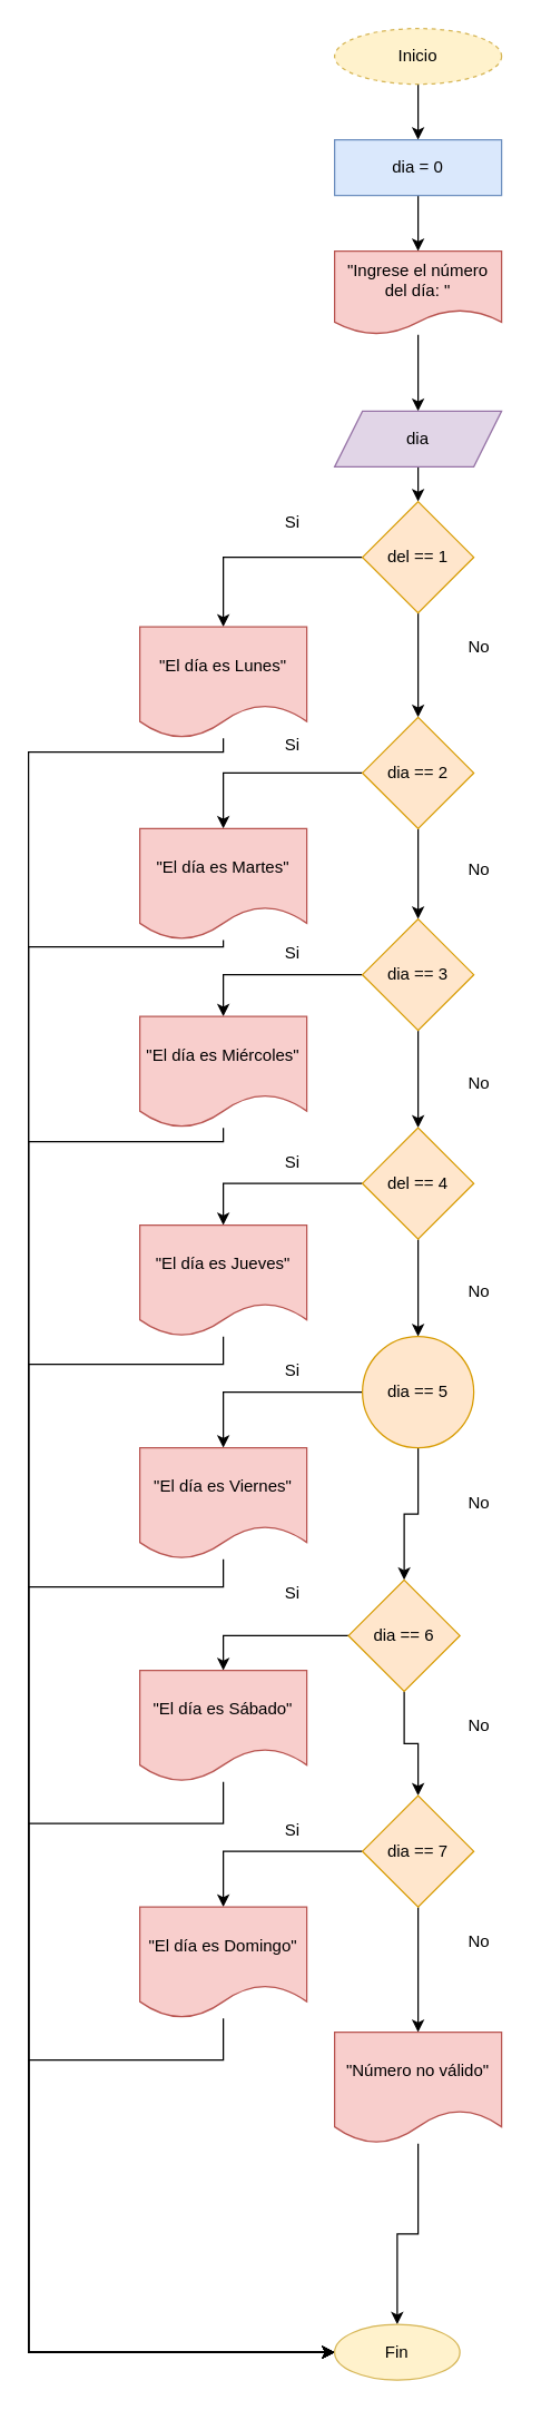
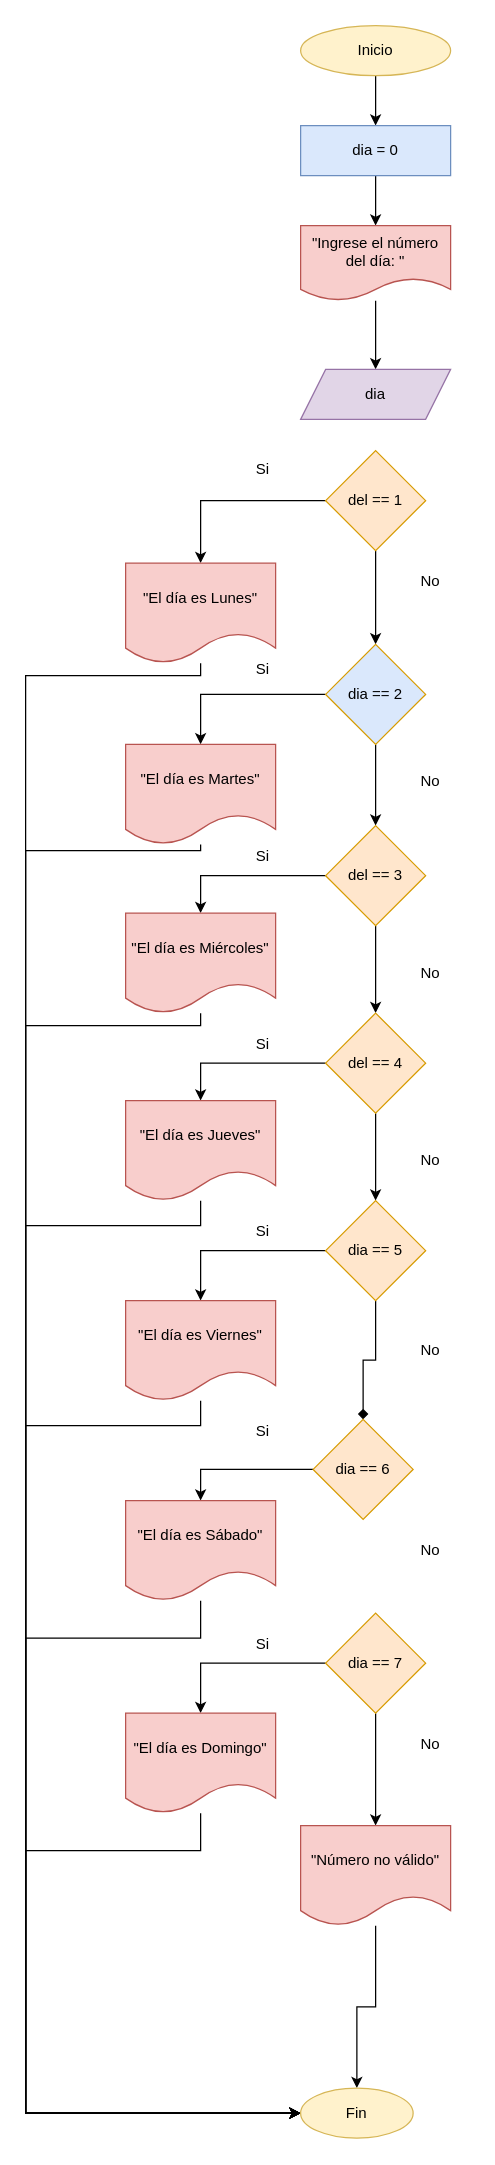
  <mxCell id="0" />
  <mxCell id="1" parent="0" />
  <mxCell id="2" value="" style="edgeStyle=orthogonalEdgeStyle;rounded=0;orthogonalLoop=1;jettySize=auto;html=1;" edge="1" parent="1" source="3"><mxGeometry relative="1" as="geometry"><mxPoint x="300" y="100" as="targetPoint" /></mxGeometry></mxCell>
- <mxCell id="3" value="Inicio" style="ellipse;whiteSpace=wrap;html=1;fillColor=#fff2cc;strokeColor=#d6b656;dashed=1;" vertex="1" parent="1"><mxGeometry x="240" y="20" width="120" height="40" as="geometry" /></mxCell>
+ <mxCell id="3" value="Inicio" style="ellipse;whiteSpace=wrap;html=1;fillColor=#fff2cc;strokeColor=#d6b656;" vertex="1" parent="1"><mxGeometry x="240" y="20" width="120" height="40" as="geometry" /></mxCell>
  <mxCell id="4" value="" style="edgeStyle=orthogonalEdgeStyle;rounded=0;orthogonalLoop=1;jettySize=auto;html=1;" edge="1" parent="1" source="5" target="7"><mxGeometry relative="1" as="geometry" /></mxCell>
  <mxCell id="5" value="dia = 0" style="rounded=0;whiteSpace=wrap;html=1;fillColor=#dae8fc;strokeColor=#6c8ebf;" vertex="1" parent="1"><mxGeometry x="240" y="100" width="120" height="40" as="geometry" /></mxCell>
  <mxCell id="6" value="" style="edgeStyle=orthogonalEdgeStyle;rounded=0;orthogonalLoop=1;jettySize=auto;html=1;" edge="1" parent="1" source="7" target="9"><mxGeometry relative="1" as="geometry" /></mxCell>
  <mxCell id="7" value="&quot;Ingrese el número del día: &quot;" style="shape=document;whiteSpace=wrap;html=1;boundedLbl=1;fillColor=#f8cecc;strokeColor=#b85450;" vertex="1" parent="1"><mxGeometry x="240" y="180" width="120" height="60" as="geometry" /></mxCell>
- <mxCell id="8" value="" style="edgeStyle=orthogonalEdgeStyle;rounded=0;orthogonalLoop=1;jettySize=auto;html=1;" edge="1" parent="1" source="9" target="12"><mxGeometry relative="1" as="geometry" /></mxCell>
  <mxCell id="9" value="dia" style="shape=parallelogram;perimeter=parallelogramPerimeter;whiteSpace=wrap;html=1;fixedSize=1;fillColor=#e1d5e7;strokeColor=#9673a6;" vertex="1" parent="1"><mxGeometry x="240" y="295" width="120" height="40" as="geometry" /></mxCell>
  <mxCell id="10" style="edgeStyle=orthogonalEdgeStyle;rounded=0;orthogonalLoop=1;jettySize=auto;html=1;" edge="1" parent="1" source="12" target="14"><mxGeometry relative="1" as="geometry" /></mxCell>
  <mxCell id="11" value="" style="edgeStyle=orthogonalEdgeStyle;rounded=0;orthogonalLoop=1;jettySize=auto;html=1;" edge="1" parent="1" source="12" target="17"><mxGeometry relative="1" as="geometry" /></mxCell>
  <mxCell id="12" value="del == 1" style="rhombus;whiteSpace=wrap;html=1;fillColor=#ffe6cc;strokeColor=#d79b00;" vertex="1" parent="1"><mxGeometry x="260" y="360" width="80" height="80" as="geometry" /></mxCell>
  <mxCell id="13" style="edgeStyle=orthogonalEdgeStyle;rounded=0;orthogonalLoop=1;jettySize=auto;html=1;entryX=0;entryY=0.5;entryDx=0;entryDy=0;" edge="1" parent="1" source="14" target="47"><mxGeometry relative="1" as="geometry"><Array as="points"><mxPoint x="160" y="540" /><mxPoint x="20" y="540" /><mxPoint x="20" y="1690" /></Array></mxGeometry></mxCell>
  <mxCell id="14" value="&quot;El día es Lunes&quot;" style="shape=document;whiteSpace=wrap;html=1;boundedLbl=1;fillColor=#f8cecc;strokeColor=#b85450;" vertex="1" parent="1"><mxGeometry x="100" y="450" width="120" height="80" as="geometry" /></mxCell>
  <mxCell id="15" style="edgeStyle=orthogonalEdgeStyle;rounded=0;orthogonalLoop=1;jettySize=auto;html=1;entryX=0.5;entryY=0;entryDx=0;entryDy=0;" edge="1" parent="1" source="17" target="19"><mxGeometry relative="1" as="geometry" /></mxCell>
  <mxCell id="16" value="" style="edgeStyle=orthogonalEdgeStyle;rounded=0;orthogonalLoop=1;jettySize=auto;html=1;" edge="1" parent="1" source="17" target="22"><mxGeometry relative="1" as="geometry"><Array as="points"><mxPoint x="300" y="630" /><mxPoint x="300" y="630" /></Array></mxGeometry></mxCell>
- <mxCell id="17" value="dia == 2" style="rhombus;whiteSpace=wrap;html=1;fillColor=#ffe6cc;strokeColor=#d79b00;" vertex="1" parent="1"><mxGeometry x="260" y="515" width="80" height="80" as="geometry" /></mxCell>
+ <mxCell id="17" value="dia == 2" style="rhombus;whiteSpace=wrap;html=1;fillColor=#dae8fc;strokeColor=#d79b00;" vertex="1" parent="1"><mxGeometry x="260" y="515" width="80" height="80" as="geometry" /></mxCell>
  <mxCell id="18" style="edgeStyle=orthogonalEdgeStyle;rounded=0;orthogonalLoop=1;jettySize=auto;html=1;entryX=0;entryY=0.5;entryDx=0;entryDy=0;" edge="1" parent="1" source="19" target="47"><mxGeometry relative="1" as="geometry"><Array as="points"><mxPoint x="160" y="680" /><mxPoint x="20" y="680" /><mxPoint x="20" y="1690" /></Array></mxGeometry></mxCell>
  <mxCell id="19" value="&quot;El día es Martes&quot;" style="shape=document;whiteSpace=wrap;html=1;boundedLbl=1;fillColor=#f8cecc;strokeColor=#b85450;" vertex="1" parent="1"><mxGeometry x="100" y="595" width="120" height="80" as="geometry" /></mxCell>
  <mxCell id="20" style="edgeStyle=orthogonalEdgeStyle;rounded=0;orthogonalLoop=1;jettySize=auto;html=1;entryX=0.5;entryY=0;entryDx=0;entryDy=0;" edge="1" parent="1" source="22" target="24"><mxGeometry relative="1" as="geometry" /></mxCell>
  <mxCell id="21" value="" style="edgeStyle=orthogonalEdgeStyle;rounded=0;orthogonalLoop=1;jettySize=auto;html=1;" edge="1" parent="1" source="22" target="27"><mxGeometry relative="1" as="geometry" /></mxCell>
- <mxCell id="22" value="dia == 3" style="rhombus;whiteSpace=wrap;html=1;fillColor=#ffe6cc;strokeColor=#d79b00;" vertex="1" parent="1"><mxGeometry x="260" y="660" width="80" height="80" as="geometry" /></mxCell>
+ <mxCell id="22" value="del == 3" style="rhombus;whiteSpace=wrap;html=1;fillColor=#ffe6cc;strokeColor=#d79b00;" vertex="1" parent="1"><mxGeometry x="260" y="660" width="80" height="80" as="geometry" /></mxCell>
  <mxCell id="23" style="edgeStyle=orthogonalEdgeStyle;rounded=0;orthogonalLoop=1;jettySize=auto;html=1;entryX=0;entryY=0.5;entryDx=0;entryDy=0;" edge="1" parent="1" source="24" target="47"><mxGeometry relative="1" as="geometry"><Array as="points"><mxPoint x="160" y="820" /><mxPoint x="20" y="820" /><mxPoint x="20" y="1690" /></Array></mxGeometry></mxCell>
  <mxCell id="24" value="&quot;El día es Miércoles&quot;" style="shape=document;whiteSpace=wrap;html=1;boundedLbl=1;fillColor=#f8cecc;strokeColor=#b85450;" vertex="1" parent="1"><mxGeometry x="100" y="730" width="120" height="80" as="geometry" /></mxCell>
  <mxCell id="25" style="edgeStyle=orthogonalEdgeStyle;rounded=0;orthogonalLoop=1;jettySize=auto;html=1;entryX=0.5;entryY=0;entryDx=0;entryDy=0;" edge="1" parent="1" source="27" target="29"><mxGeometry relative="1" as="geometry" /></mxCell>
  <mxCell id="26" value="" style="edgeStyle=orthogonalEdgeStyle;rounded=0;orthogonalLoop=1;jettySize=auto;html=1;" edge="1" parent="1" source="27" target="32"><mxGeometry relative="1" as="geometry" /></mxCell>
  <mxCell id="27" value="del == 4" style="rhombus;whiteSpace=wrap;html=1;fillColor=#ffe6cc;strokeColor=#d79b00;" vertex="1" parent="1"><mxGeometry x="260" y="810" width="80" height="80" as="geometry" /></mxCell>
  <mxCell id="28" style="edgeStyle=orthogonalEdgeStyle;rounded=0;orthogonalLoop=1;jettySize=auto;html=1;entryX=0;entryY=0.5;entryDx=0;entryDy=0;" edge="1" parent="1" source="29" target="47"><mxGeometry relative="1" as="geometry"><Array as="points"><mxPoint x="160" y="980" /><mxPoint x="20" y="980" /><mxPoint x="20" y="1690" /></Array></mxGeometry></mxCell>
  <mxCell id="29" value="&quot;El día es Jueves&quot;" style="shape=document;whiteSpace=wrap;html=1;boundedLbl=1;fillColor=#f8cecc;strokeColor=#b85450;" vertex="1" parent="1"><mxGeometry x="100" y="880" width="120" height="80" as="geometry" /></mxCell>
  <mxCell id="30" style="edgeStyle=orthogonalEdgeStyle;rounded=0;orthogonalLoop=1;jettySize=auto;html=1;entryX=0.5;entryY=0;entryDx=0;entryDy=0;" edge="1" parent="1" source="32" target="34"><mxGeometry relative="1" as="geometry" /></mxCell>
- <mxCell id="31" value="" style="edgeStyle=orthogonalEdgeStyle;rounded=0;orthogonalLoop=1;jettySize=auto;html=1;" edge="1" parent="1" source="32" target="37"><mxGeometry relative="1" as="geometry" /></mxCell>
- <mxCell id="32" value="dia == 5" style="ellipse;whiteSpace=wrap;html=1;fillColor=#ffe6cc;strokeColor=#d79b00;" vertex="1" parent="1"><mxGeometry x="260" y="960" width="80" height="80" as="geometry" /></mxCell>
+ <mxCell id="31" value="" style="edgeStyle=orthogonalEdgeStyle;rounded=0;orthogonalLoop=1;jettySize=auto;html=1;endArrow=diamond;" edge="1" parent="1" source="32" target="37"><mxGeometry relative="1" as="geometry" /></mxCell>
+ <mxCell id="32" value="dia == 5" style="rhombus;whiteSpace=wrap;html=1;fillColor=#ffe6cc;strokeColor=#d79b00;" vertex="1" parent="1"><mxGeometry x="260" y="960" width="80" height="80" as="geometry" /></mxCell>
  <mxCell id="33" style="edgeStyle=orthogonalEdgeStyle;rounded=0;orthogonalLoop=1;jettySize=auto;html=1;entryX=0;entryY=0.5;entryDx=0;entryDy=0;" edge="1" parent="1" source="34" target="47"><mxGeometry relative="1" as="geometry"><Array as="points"><mxPoint x="160" y="1140" /><mxPoint x="20" y="1140" /><mxPoint x="20" y="1690" /></Array></mxGeometry></mxCell>
  <mxCell id="34" value="&quot;El día es Viernes&quot;" style="shape=document;whiteSpace=wrap;html=1;boundedLbl=1;fillColor=#f8cecc;strokeColor=#b85450;" vertex="1" parent="1"><mxGeometry x="100" y="1040" width="120" height="80" as="geometry" /></mxCell>
  <mxCell id="35" style="edgeStyle=orthogonalEdgeStyle;rounded=0;orthogonalLoop=1;jettySize=auto;html=1;entryX=0.5;entryY=0;entryDx=0;entryDy=0;" edge="1" parent="1" source="37" target="39"><mxGeometry relative="1" as="geometry" /></mxCell>
- <mxCell id="36" value="" style="edgeStyle=orthogonalEdgeStyle;rounded=0;orthogonalLoop=1;jettySize=auto;html=1;" edge="1" parent="1" source="37" target="42"><mxGeometry relative="1" as="geometry" /></mxCell>
  <mxCell id="37" value="dia == 6" style="rhombus;whiteSpace=wrap;html=1;fillColor=#ffe6cc;strokeColor=#d79b00;" vertex="1" parent="1"><mxGeometry x="250" y="1135" width="80" height="80" as="geometry" /></mxCell>
  <mxCell id="38" style="edgeStyle=orthogonalEdgeStyle;rounded=0;orthogonalLoop=1;jettySize=auto;html=1;entryX=0;entryY=0.5;entryDx=0;entryDy=0;" edge="1" parent="1" source="39" target="47"><mxGeometry relative="1" as="geometry"><Array as="points"><mxPoint x="160" y="1310" /><mxPoint x="20" y="1310" /><mxPoint x="20" y="1690" /></Array></mxGeometry></mxCell>
  <mxCell id="39" value="&quot;El día es Sábado&quot;" style="shape=document;whiteSpace=wrap;html=1;boundedLbl=1;fillColor=#f8cecc;strokeColor=#b85450;" vertex="1" parent="1"><mxGeometry x="100" y="1200" width="120" height="80" as="geometry" /></mxCell>
  <mxCell id="40" style="edgeStyle=orthogonalEdgeStyle;rounded=0;orthogonalLoop=1;jettySize=auto;html=1;entryX=0.5;entryY=0;entryDx=0;entryDy=0;" edge="1" parent="1" source="42" target="44"><mxGeometry relative="1" as="geometry" /></mxCell>
  <mxCell id="41" value="" style="edgeStyle=orthogonalEdgeStyle;rounded=0;orthogonalLoop=1;jettySize=auto;html=1;" edge="1" parent="1" source="42" target="46"><mxGeometry relative="1" as="geometry" /></mxCell>
  <mxCell id="42" value="dia == 7" style="rhombus;whiteSpace=wrap;html=1;fillColor=#ffe6cc;strokeColor=#d79b00;" vertex="1" parent="1"><mxGeometry x="260" y="1290" width="80" height="80" as="geometry" /></mxCell>
  <mxCell id="43" style="edgeStyle=orthogonalEdgeStyle;rounded=0;orthogonalLoop=1;jettySize=auto;html=1;entryX=0;entryY=0.5;entryDx=0;entryDy=0;" edge="1" parent="1" source="44" target="47"><mxGeometry relative="1" as="geometry"><Array as="points"><mxPoint x="160" y="1480" /><mxPoint x="20" y="1480" /><mxPoint x="20" y="1690" /></Array></mxGeometry></mxCell>
  <mxCell id="44" value="&quot;El día es Domingo&quot;" style="shape=document;whiteSpace=wrap;html=1;boundedLbl=1;fillColor=#f8cecc;strokeColor=#b85450;" vertex="1" parent="1"><mxGeometry x="100" y="1370" width="120" height="80" as="geometry" /></mxCell>
  <mxCell id="45" style="edgeStyle=orthogonalEdgeStyle;rounded=0;orthogonalLoop=1;jettySize=auto;html=1;entryX=0.5;entryY=0;entryDx=0;entryDy=0;" edge="1" parent="1" source="46" target="47"><mxGeometry relative="1" as="geometry" /></mxCell>
  <mxCell id="46" value="&quot;Número no válido&quot;" style="shape=document;whiteSpace=wrap;html=1;boundedLbl=1;fillColor=#f8cecc;strokeColor=#b85450;" vertex="1" parent="1"><mxGeometry x="240" y="1460" width="120" height="80" as="geometry" /></mxCell>
  <mxCell id="47" value="Fin" style="ellipse;whiteSpace=wrap;html=1;fillColor=#fff2cc;strokeColor=#d6b656;" vertex="1" parent="1"><mxGeometry x="240" y="1670" width="90" height="40" as="geometry" /></mxCell>
  <mxCell id="48" value="Si" style="text;html=1;strokeColor=none;fillColor=none;align=center;verticalAlign=middle;whiteSpace=wrap;rounded=0;" vertex="1" parent="1"><mxGeometry x="180" y="360" width="60" height="30" as="geometry" /></mxCell>
  <mxCell id="49" value="No" style="text;html=1;strokeColor=none;fillColor=none;align=center;verticalAlign=middle;whiteSpace=wrap;rounded=0;" vertex="1" parent="1"><mxGeometry x="314" y="450" width="60" height="30" as="geometry" /></mxCell>
  <mxCell id="50" value="Si" style="text;html=1;strokeColor=none;fillColor=none;align=center;verticalAlign=middle;whiteSpace=wrap;rounded=0;" vertex="1" parent="1"><mxGeometry x="180" y="520" width="60" height="30" as="geometry" /></mxCell>
  <mxCell id="51" value="No" style="text;html=1;strokeColor=none;fillColor=none;align=center;verticalAlign=middle;whiteSpace=wrap;rounded=0;" vertex="1" parent="1"><mxGeometry x="314" y="610" width="60" height="30" as="geometry" /></mxCell>
  <mxCell id="52" value="Si" style="text;html=1;strokeColor=none;fillColor=none;align=center;verticalAlign=middle;whiteSpace=wrap;rounded=0;" vertex="1" parent="1"><mxGeometry x="180" y="670" width="60" height="30" as="geometry" /></mxCell>
  <mxCell id="53" value="Si" style="text;html=1;strokeColor=none;fillColor=none;align=center;verticalAlign=middle;whiteSpace=wrap;rounded=0;" vertex="1" parent="1"><mxGeometry x="180" y="820" width="60" height="30" as="geometry" /></mxCell>
  <mxCell id="54" value="Si" style="text;html=1;strokeColor=none;fillColor=none;align=center;verticalAlign=middle;whiteSpace=wrap;rounded=0;" vertex="1" parent="1"><mxGeometry x="180" y="970" width="60" height="30" as="geometry" /></mxCell>
  <mxCell id="55" value="Si" style="text;html=1;strokeColor=none;fillColor=none;align=center;verticalAlign=middle;whiteSpace=wrap;rounded=0;" vertex="1" parent="1"><mxGeometry x="180" y="1130" width="60" height="30" as="geometry" /></mxCell>
  <mxCell id="56" value="Si" style="text;html=1;strokeColor=none;fillColor=none;align=center;verticalAlign=middle;whiteSpace=wrap;rounded=0;" vertex="1" parent="1"><mxGeometry x="180" y="1300" width="60" height="30" as="geometry" /></mxCell>
  <mxCell id="57" value="No" style="text;html=1;strokeColor=none;fillColor=none;align=center;verticalAlign=middle;whiteSpace=wrap;rounded=0;" vertex="1" parent="1"><mxGeometry x="314" y="762.5" width="60" height="30" as="geometry" /></mxCell>
  <mxCell id="58" value="No" style="text;html=1;strokeColor=none;fillColor=none;align=center;verticalAlign=middle;whiteSpace=wrap;rounded=0;" vertex="1" parent="1"><mxGeometry x="314" y="912.5" width="60" height="30" as="geometry" /></mxCell>
  <mxCell id="59" value="No" style="text;html=1;strokeColor=none;fillColor=none;align=center;verticalAlign=middle;whiteSpace=wrap;rounded=0;" vertex="1" parent="1"><mxGeometry x="314" y="1065" width="60" height="30" as="geometry" /></mxCell>
  <mxCell id="60" value="No" style="text;html=1;strokeColor=none;fillColor=none;align=center;verticalAlign=middle;whiteSpace=wrap;rounded=0;" vertex="1" parent="1"><mxGeometry x="314" y="1225" width="60" height="30" as="geometry" /></mxCell>
  <mxCell id="61" value="No" style="text;html=1;strokeColor=none;fillColor=none;align=center;verticalAlign=middle;whiteSpace=wrap;rounded=0;" vertex="1" parent="1"><mxGeometry x="314" y="1380" width="60" height="30" as="geometry" /></mxCell>
